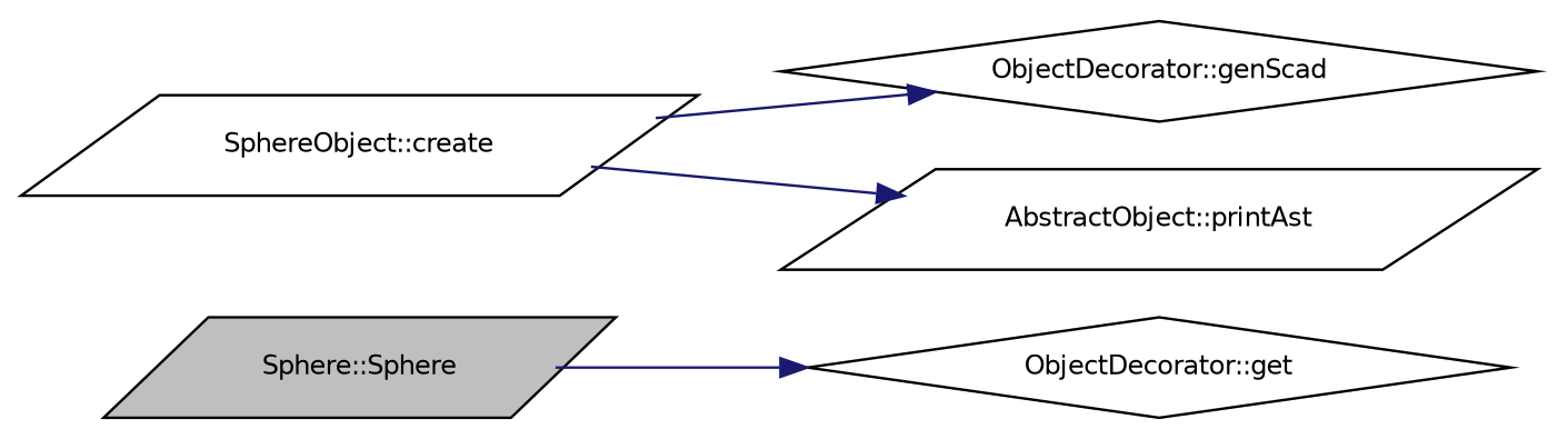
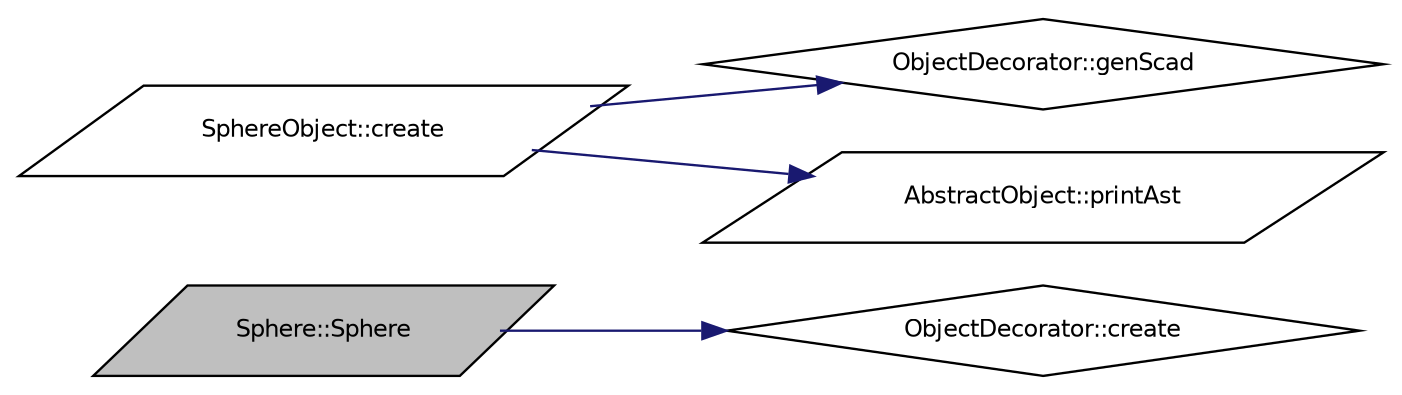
  digraph {
    rankdir=LR
    node [color=black fillcolor=white fontname=Helvetica fontsize=10 shape=parallelogram style=filled]
    edge [color=midnightblue fontname=Helvetica fontsize=10 labelfontname=Helvetica labelfontsize=10 style=solid]
    n1 [fillcolor=grey75 fontcolor=black height=0.2 label="Sphere::Sphere" width=0.4]
-   n2 [height=0.2 label="ObjectDecorator::get" shape=diamond width=0.4]
+   n2 [height=0.2 label="ObjectDecorator::create" shape=diamond width=0.4]
    n3 [height=0.2 label="SphereObject::create" width=0.4]
    n4 [height=0.2 label="ObjectDecorator::genScad" shape=diamond width=0.4]
    n5 [height=0.2 label="AbstractObject::printAst" width=0.4]
    n1 -> n2
    n3 -> n4
    n3 -> n5
  }
